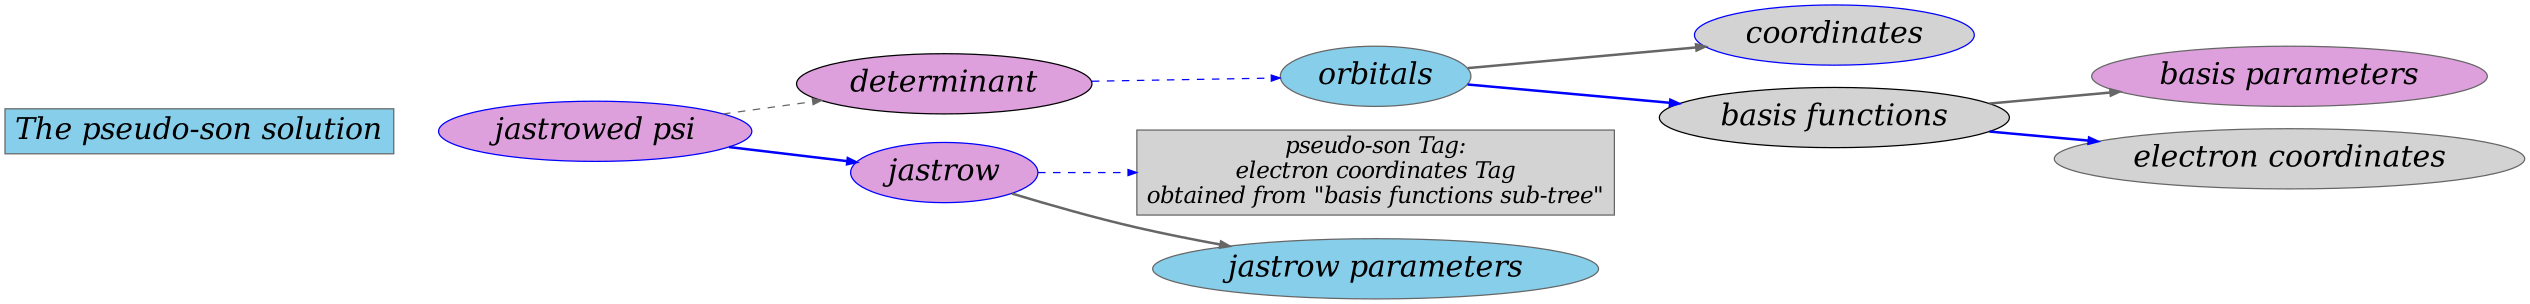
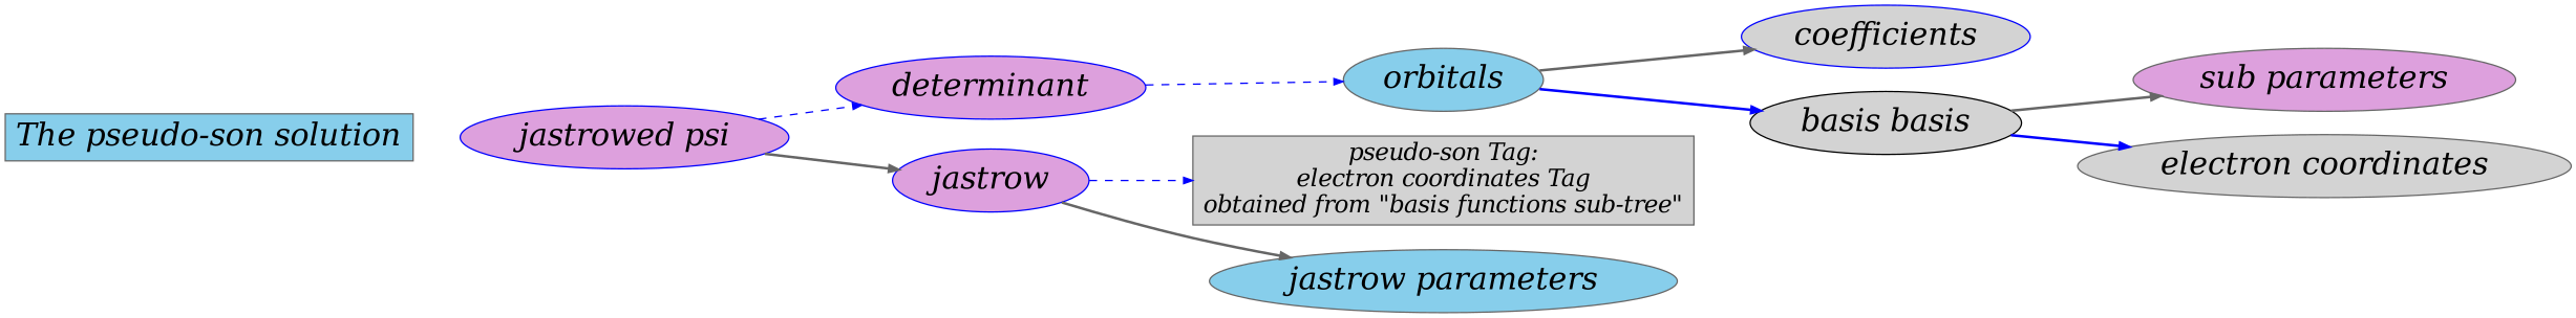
  digraph {
    rankdir=LR
    node [color=gray40 fillcolor=lightgrey fontcolor=black fontname="Palatino-Italic" fontsize=24 style=filled]
    edge [arrowsize=0.7 dir=down fontname="Bitstream Vera Sans" fontsize=12 style=bold color=blue]
    n1 [fontsize=18 label="pseudo-son Tag:\nelectron coordinates Tag\nobtained from \"basis functions sub-tree\"" shape=record]
    n2 [fillcolor=skyblue label="The pseudo-son solution" shape=record]
    "jastrowed psi" [color=blue fillcolor=plum]
-   determinant [color=black fillcolor=plum]
+   determinant [color=blue fillcolor=plum]
    jastrow [color=blue fillcolor=plum]
    orbitals [fillcolor=skyblue]
    "jastrow parameters" [fillcolor=skyblue]
-   coefficients [color=blue label=coordinates]
-   "basis functions" [color=black]
-   "basis parameters" [fillcolor=plum]
+   coefficients [color=blue]
+   "basis functions" [color=black label="basis basis"]
+   "basis parameters" [fillcolor=plum label="sub parameters"]
    "electron coordinates"
    n2 -> "jastrowed psi" [style=invis color=""]
-   "jastrowed psi" -> determinant [color=gray40 style=dashed]
-   "jastrowed psi" -> jastrow
+   "jastrowed psi" -> determinant [style=dashed]
+   "jastrowed psi" -> jastrow [color=gray40]
    determinant -> orbitals [style=dashed]
    jastrow -> n1 [style=dashed]
    jastrow -> "jastrow parameters" [color=gray40]
    orbitals -> coefficients [color=gray40]
    orbitals -> "basis functions"
    "basis functions" -> "basis parameters" [color=gray40]
    "basis functions" -> "electron coordinates"
  }
